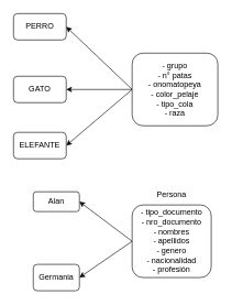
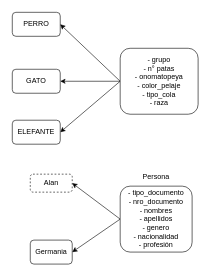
  <mxCell id="0" />
  <mxCell id="1" parent="0" />
  <mxCell id="2" value="PERRO" style="rounded=1;whiteSpace=wrap;html=1;" vertex="1" parent="1"><mxGeometry x="20" y="20" width="80" height="40" as="geometry" /></mxCell>
  <mxCell id="3" value="GATO" style="rounded=1;whiteSpace=wrap;html=1;" vertex="1" parent="1"><mxGeometry x="20" y="115" width="80" height="40" as="geometry" /></mxCell>
  <mxCell id="4" style="edgeStyle=none;html=1;exitX=0;exitY=0.5;exitDx=0;exitDy=0;entryX=1;entryY=0.5;entryDx=0;entryDy=0;" edge="1" parent="1" source="7" target="2"><mxGeometry relative="1" as="geometry" /></mxCell>
  <mxCell id="5" style="edgeStyle=none;html=1;exitX=0;exitY=0.5;exitDx=0;exitDy=0;entryX=1;entryY=0.5;entryDx=0;entryDy=0;" edge="1" parent="1" source="7" target="3"><mxGeometry relative="1" as="geometry" /></mxCell>
  <mxCell id="6" style="edgeStyle=none;html=1;exitX=0;exitY=0.5;exitDx=0;exitDy=0;entryX=1;entryY=0.5;entryDx=0;entryDy=0;" edge="1" parent="1" source="7" target="8"><mxGeometry relative="1" as="geometry" /></mxCell>
  <mxCell id="7" value="- grupo&lt;br&gt;- n° patas&lt;br&gt;- onomatopeya&lt;br&gt;- color_pelaje&lt;br&gt;- tipo_cola&lt;br&gt;- raza" style="rounded=1;whiteSpace=wrap;html=1;align=center;" vertex="1" parent="1"><mxGeometry x="200" y="80" width="130" height="110" as="geometry" /></mxCell>
  <mxCell id="8" value="ELEFANTE" style="rounded=1;whiteSpace=wrap;html=1;" vertex="1" parent="1"><mxGeometry x="20" y="200" width="80" height="40" as="geometry" /></mxCell>
- <mxCell id="9" value="Alan" style="rounded=1;whiteSpace=wrap;html=1;" vertex="1" parent="1"><mxGeometry x="50" y="290" width="70" height="30" as="geometry" /></mxCell>
+ <mxCell id="9" value="Alan" style="rounded=1;whiteSpace=wrap;html=1;dashed=1;" vertex="1" parent="1"><mxGeometry x="50" y="290" width="70" height="30" as="geometry" /></mxCell>
  <mxCell id="10" value="Germania" style="rounded=1;whiteSpace=wrap;html=1;" vertex="1" parent="1"><mxGeometry x="50" y="400" width="70" height="40" as="geometry" /></mxCell>
  <mxCell id="11" style="edgeStyle=none;html=1;exitX=0;exitY=0.5;exitDx=0;exitDy=0;entryX=1;entryY=0.5;entryDx=0;entryDy=0;" edge="1" parent="1" source="13" target="9"><mxGeometry relative="1" as="geometry" /></mxCell>
  <mxCell id="12" style="edgeStyle=none;html=1;exitX=0;exitY=0.5;exitDx=0;exitDy=0;entryX=1;entryY=0.5;entryDx=0;entryDy=0;" edge="1" parent="1" source="13" target="10"><mxGeometry relative="1" as="geometry" /></mxCell>
  <mxCell id="13" value="- tipo_documento&lt;br&gt;- nro_documento&lt;br&gt;- nombres&lt;br&gt;- apellidos&lt;br&gt;- genero&lt;br&gt;- nacionalidad&lt;br&gt;- profesión" style="rounded=1;whiteSpace=wrap;html=1;" vertex="1" parent="1"><mxGeometry x="200" y="310" width="120" height="110" as="geometry" /></mxCell>
  <mxCell id="14" value="Persona" style="text;html=1;strokeColor=none;fillColor=none;align=center;verticalAlign=middle;whiteSpace=wrap;rounded=0;" vertex="1" parent="1"><mxGeometry x="230" y="280" width="60" height="30" as="geometry" /></mxCell>
